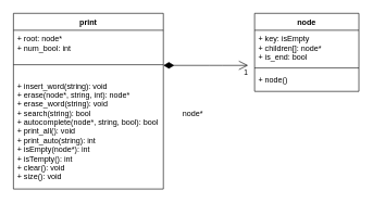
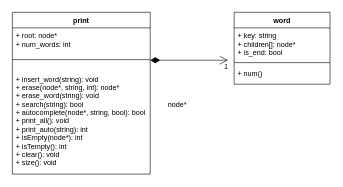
  <mxCell id="0" />
  <mxCell id="1" parent="0" />
  <mxCell id="2" value="print" style="swimlane;fontStyle=1;align=center;verticalAlign=top;childLayout=stackLayout;horizontal=1;startSize=26;horizontalStack=0;resizeParent=1;resizeParentMax=0;resizeLast=0;collapsible=1;marginBottom=0;" parent="1" vertex="1"><mxGeometry x="20" y="20" width="230" height="270" as="geometry" /></mxCell>
- <mxCell id="3" value="+ root: node*&#10;+ num_bool: int" style="text;strokeColor=none;fillColor=none;align=left;verticalAlign=top;spacingLeft=4;spacingRight=4;overflow=hidden;rotatable=0;points=[[0,0.5],[1,0.5]];portConstraint=eastwest;" parent="2" vertex="1"><mxGeometry y="26" width="230" height="34" as="geometry" /></mxCell>
+ <mxCell id="3" value="+ root: node*&#10;+ num_words: int" style="text;strokeColor=none;fillColor=none;align=left;verticalAlign=top;spacingLeft=4;spacingRight=4;overflow=hidden;rotatable=0;points=[[0,0.5],[1,0.5]];portConstraint=eastwest;" parent="2" vertex="1"><mxGeometry y="26" width="230" height="34" as="geometry" /></mxCell>
  <mxCell id="4" value="" style="line;strokeWidth=1;fillColor=none;align=left;verticalAlign=middle;spacingTop=-1;spacingLeft=3;spacingRight=3;rotatable=0;labelPosition=right;points=[];portConstraint=eastwest;" parent="2" vertex="1"><mxGeometry y="60" width="230" height="38" as="geometry" /></mxCell>
  <mxCell id="5" value="+ insert_word(string): void&#10;+ erase(node*, string, int): node*&#10;+ erase_word(string): void&#10;+ search(string): bool&#10;+ autocomplete(node*, string, bool): bool&#10;+ print_all(): void&#10;+ print_auto(string): int&#10;+ isEmpty(node*): int&#10;+ isTempty(): int&#10;+ clear(): void&#10;+ size(): void" style="text;strokeColor=none;fillColor=none;align=left;verticalAlign=top;spacingLeft=4;spacingRight=4;overflow=hidden;rotatable=0;points=[[0,0.5],[1,0.5]];portConstraint=eastwest;" parent="2" vertex="1"><mxGeometry y="98" width="230" height="172" as="geometry" /></mxCell>
  <mxCell id="6" value="1" style="endArrow=open;html=1;endSize=12;startArrow=diamondThin;startSize=14;startFill=1;edgeStyle=orthogonalEdgeStyle;align=left;verticalAlign=bottom;" parent="1" edge="1"><mxGeometry x="0.875" y="-20" relative="1" as="geometry"><mxPoint x="250" y="100" as="sourcePoint" /><mxPoint x="380" y="100" as="targetPoint" /><mxPoint as="offset" /><Array as="points"><mxPoint x="330" y="100" /><mxPoint x="330" y="100" /></Array></mxGeometry></mxCell>
  <mxCell id="7" value="node*" style="text;html=1;align=center;verticalAlign=middle;resizable=0;points=[];autosize=1;" parent="1" vertex="1"><mxGeometry x="270" y="165" width="50" height="20" as="geometry" /></mxCell>
- <mxCell id="8" value="node" style="swimlane;fontStyle=1;align=center;verticalAlign=top;childLayout=stackLayout;horizontal=1;startSize=26;horizontalStack=0;resizeParent=1;resizeParentMax=0;resizeLast=0;collapsible=1;marginBottom=0;" parent="1" vertex="1"><mxGeometry x="390" y="20" width="160" height="120" as="geometry"><mxRectangle x="360" y="40" width="60" height="26" as="alternateBounds" /></mxGeometry></mxCell>
- <mxCell id="9" value="+ key: isEmpty&#10;+ children[]: node*&#10;+ is_end: bool" style="text;strokeColor=none;fillColor=none;align=left;verticalAlign=top;spacingLeft=4;spacingRight=4;overflow=hidden;rotatable=0;points=[[0,0.5],[1,0.5]];portConstraint=eastwest;" parent="8" vertex="1"><mxGeometry y="26" width="160" height="54" as="geometry" /></mxCell>
+ <mxCell id="8" value="word" style="swimlane;fontStyle=1;align=center;verticalAlign=top;childLayout=stackLayout;horizontal=1;startSize=26;horizontalStack=0;resizeParent=1;resizeParentMax=0;resizeLast=0;collapsible=1;marginBottom=0;" parent="1" vertex="1"><mxGeometry x="390" y="20" width="160" height="120" as="geometry"><mxRectangle x="360" y="40" width="60" height="26" as="alternateBounds" /></mxGeometry></mxCell>
+ <mxCell id="9" value="+ key: string&#10;+ children[]: node*&#10;+ is_end: bool" style="text;strokeColor=none;fillColor=none;align=left;verticalAlign=top;spacingLeft=4;spacingRight=4;overflow=hidden;rotatable=0;points=[[0,0.5],[1,0.5]];portConstraint=eastwest;" parent="8" vertex="1"><mxGeometry y="26" width="160" height="54" as="geometry" /></mxCell>
  <mxCell id="10" value="" style="line;strokeWidth=1;fillColor=none;align=left;verticalAlign=middle;spacingTop=-1;spacingLeft=3;spacingRight=3;rotatable=0;labelPosition=right;points=[];portConstraint=eastwest;" parent="8" vertex="1"><mxGeometry y="80" width="160" height="8" as="geometry" /></mxCell>
- <mxCell id="11" value="+ node()" style="text;strokeColor=none;fillColor=none;align=left;verticalAlign=top;spacingLeft=4;spacingRight=4;overflow=hidden;rotatable=0;points=[[0,0.5],[1,0.5]];portConstraint=eastwest;" parent="8" vertex="1"><mxGeometry y="88" width="160" height="32" as="geometry" /></mxCell>
+ <mxCell id="11" value="+ num()" style="text;strokeColor=none;fillColor=none;align=left;verticalAlign=top;spacingLeft=4;spacingRight=4;overflow=hidden;rotatable=0;points=[[0,0.5],[1,0.5]];portConstraint=eastwest;" parent="8" vertex="1"><mxGeometry y="88" width="160" height="32" as="geometry" /></mxCell>
